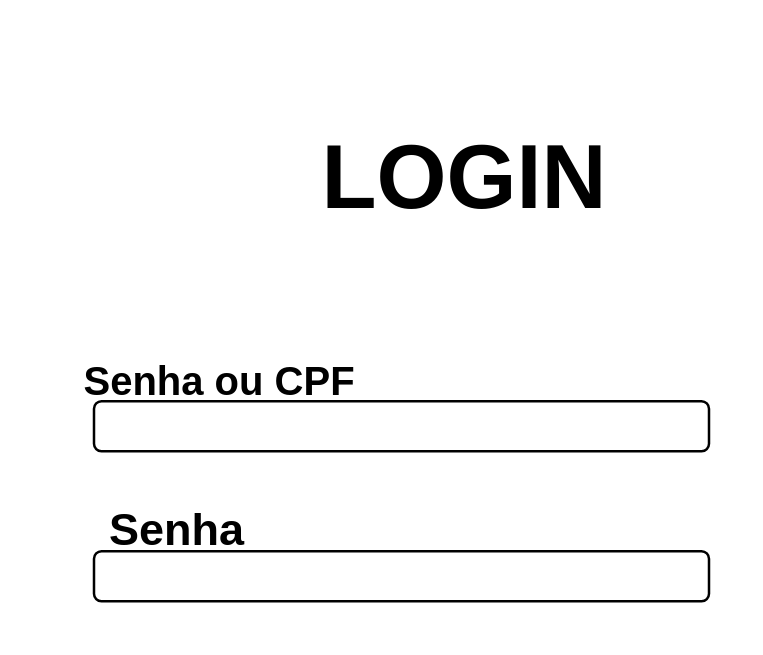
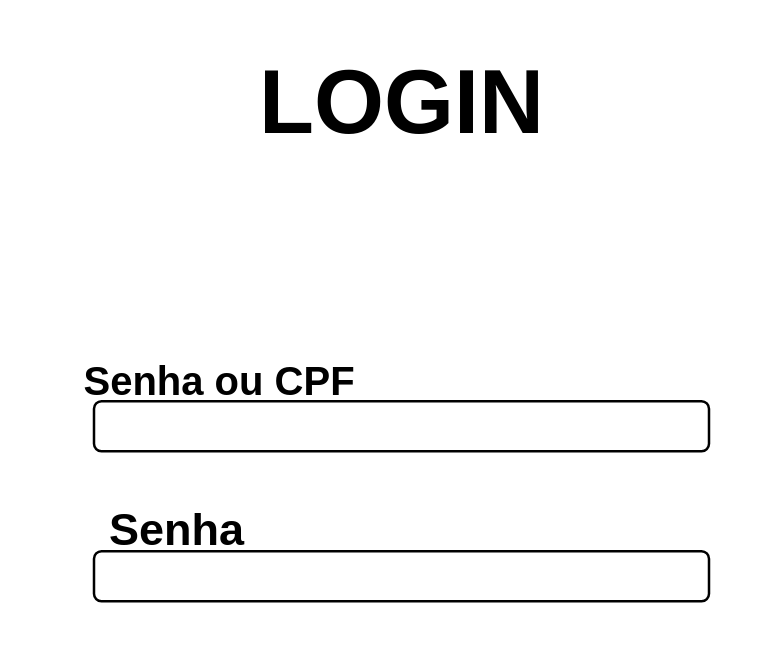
  <mxCell id="0" />
  <mxCell id="1" parent="0" />
  <mxCell id="2" value="" style="rounded=1;whiteSpace=wrap;html=1;" parent="1" vertex="1"><mxGeometry x="37" y="160" width="246" height="20" as="geometry" /></mxCell>
  <mxCell id="3" value="" style="rounded=1;whiteSpace=wrap;html=1;" parent="1" vertex="1"><mxGeometry x="37" y="220" width="246" height="20" as="geometry" /></mxCell>
- <mxCell id="4" value="&lt;span style=&quot;font-size: 36px;&quot;&gt;LOGIN&lt;/span&gt;" style="text;strokeColor=none;fillColor=none;html=1;fontSize=24;fontStyle=1;verticalAlign=middle;align=center;" parent="1" vertex="1"><mxGeometry x="135" y="50" width="100" height="40" as="geometry" /></mxCell>
+ <mxCell id="4" value="&lt;span style=&quot;font-size: 36px;&quot;&gt;LOGIN&lt;/span&gt;" style="text;strokeColor=none;fillColor=none;html=1;fontSize=24;fontStyle=1;verticalAlign=middle;align=center;" parent="1" vertex="1"><mxGeometry x="110" y="20" width="100" height="40" as="geometry" /></mxCell>
  <mxCell id="5" value="&lt;font size=&quot;3&quot;&gt;Senha ou CPF&lt;/font&gt;" style="text;strokeColor=none;fillColor=none;html=1;fontSize=24;fontStyle=1;verticalAlign=middle;align=center;" parent="1" vertex="1"><mxGeometry x="37" y="130" width="100" height="40" as="geometry" /></mxCell>
  <mxCell id="6" value="&lt;font style=&quot;font-size: 18px;&quot;&gt;Senha&lt;/font&gt;" style="text;strokeColor=none;fillColor=none;html=1;fontSize=24;fontStyle=1;verticalAlign=middle;align=center;" parent="1" vertex="1"><mxGeometry x="20" y="190" width="100" height="40" as="geometry" /></mxCell>
